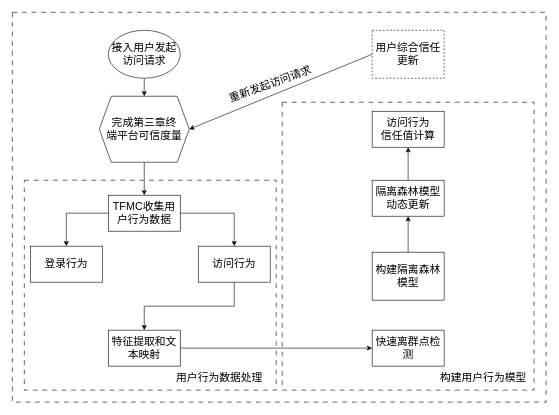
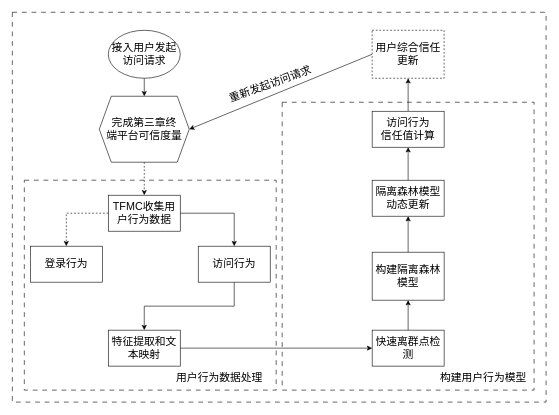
  <mxCell id="0" />
  <mxCell id="1" parent="0" />
  <mxCell id="2" value="" style="rounded=0;whiteSpace=wrap;html=1;dashed=1;dashPattern=8 8;" parent="1" vertex="1"><mxGeometry x="20" y="20" width="890" height="650" as="geometry" /></mxCell>
  <mxCell id="3" value="" style="rounded=0;whiteSpace=wrap;html=1;dashed=1;dashPattern=8 8;fontSize=18;" parent="1" vertex="1"><mxGeometry x="470" y="170" width="420" height="480" as="geometry" /></mxCell>
  <mxCell id="4" value="" style="rounded=0;whiteSpace=wrap;html=1;dashed=1;dashPattern=8 8;fontSize=18;" parent="1" vertex="1"><mxGeometry x="40" y="300" width="420" height="350" as="geometry" /></mxCell>
  <mxCell id="5" style="edgeStyle=orthogonalEdgeStyle;rounded=0;orthogonalLoop=1;jettySize=auto;html=1;exitX=0.5;exitY=1;exitDx=0;exitDy=0;entryX=0.5;entryY=0;entryDx=0;entryDy=0;fontSize=18;" parent="1" source="6" target="8" edge="1"><mxGeometry relative="1" as="geometry" /></mxCell>
  <mxCell id="6" value="接入用户发起访问请求" style="ellipse;whiteSpace=wrap;html=1;fontSize=18;" parent="1" vertex="1"><mxGeometry x="180" y="50" width="120" height="80" as="geometry" /></mxCell>
- <mxCell id="7" value="" style="edgeStyle=orthogonalEdgeStyle;rounded=0;orthogonalLoop=1;jettySize=auto;html=1;fontSize=18;" parent="1" source="8" target="11" edge="1"><mxGeometry relative="1" as="geometry" /></mxCell>
+ <mxCell id="7" value="" style="edgeStyle=orthogonalEdgeStyle;rounded=0;orthogonalLoop=1;jettySize=auto;html=1;fontSize=18;dashed=1;" parent="1" source="8" target="11" edge="1"><mxGeometry relative="1" as="geometry" /></mxCell>
  <mxCell id="8" value="完成第三章&lt;span style=&quot;background-color: initial;&quot;&gt;终&lt;/span&gt;&lt;div&gt;&lt;span style=&quot;background-color: initial;&quot;&gt;端平台&lt;/span&gt;&lt;span style=&quot;background-color: initial;&quot;&gt;可信度量&lt;/span&gt;&lt;/div&gt;" style="shape=hexagon;perimeter=hexagonPerimeter2;whiteSpace=wrap;html=1;fixedSize=1;fontSize=18;" parent="1" vertex="1"><mxGeometry x="165" y="160" width="150" height="110" as="geometry" /></mxCell>
- <mxCell id="9" value="" style="edgeStyle=orthogonalEdgeStyle;rounded=0;orthogonalLoop=1;jettySize=auto;html=1;fontSize=18;" parent="1" source="11" target="12" edge="1"><mxGeometry relative="1" as="geometry" /></mxCell>
+ <mxCell id="9" value="" style="edgeStyle=orthogonalEdgeStyle;rounded=0;orthogonalLoop=1;jettySize=auto;html=1;fontSize=18;dashed=1;" parent="1" source="11" target="12" edge="1"><mxGeometry relative="1" as="geometry" /></mxCell>
  <mxCell id="10" value="" style="edgeStyle=orthogonalEdgeStyle;rounded=0;orthogonalLoop=1;jettySize=auto;html=1;fontSize=18;" parent="1" source="11" target="14" edge="1"><mxGeometry relative="1" as="geometry" /></mxCell>
  <mxCell id="11" value="TFMC收集用户行为数据" style="whiteSpace=wrap;html=1;fontSize=18;" parent="1" vertex="1"><mxGeometry x="180" y="325" width="120" height="60" as="geometry" /></mxCell>
  <mxCell id="12" value="登录行为" style="whiteSpace=wrap;html=1;fontSize=18;" parent="1" vertex="1"><mxGeometry x="50" y="410" width="120" height="60" as="geometry" /></mxCell>
  <mxCell id="13" style="edgeStyle=orthogonalEdgeStyle;rounded=0;orthogonalLoop=1;jettySize=auto;html=1;exitX=0.5;exitY=1;exitDx=0;exitDy=0;entryX=0.5;entryY=0;entryDx=0;entryDy=0;fontSize=18;" parent="1" source="14" target="16" edge="1"><mxGeometry relative="1" as="geometry"><mxPoint x="240" y="520" as="targetPoint" /></mxGeometry></mxCell>
  <mxCell id="14" value="访问行为" style="whiteSpace=wrap;html=1;fontSize=18;" parent="1" vertex="1"><mxGeometry x="330" y="410" width="120" height="60" as="geometry" /></mxCell>
  <mxCell id="15" value="" style="edgeStyle=orthogonalEdgeStyle;rounded=0;orthogonalLoop=1;jettySize=auto;html=1;fontSize=18;" parent="1" source="16" target="18" edge="1"><mxGeometry relative="1" as="geometry" /></mxCell>
  <mxCell id="16" value="特征提取和文本映射" style="whiteSpace=wrap;html=1;fontSize=18;" parent="1" vertex="1"><mxGeometry x="180" y="550" width="120" height="60" as="geometry" /></mxCell>
+ <mxCell id="17" value="" style="edgeStyle=orthogonalEdgeStyle;rounded=0;orthogonalLoop=1;jettySize=auto;html=1;fontSize=18;" parent="1" source="18" target="20" edge="1"><mxGeometry relative="1" as="geometry" /></mxCell>
  <mxCell id="18" value="快速离群点检测" style="whiteSpace=wrap;html=1;fontSize=18;" parent="1" vertex="1"><mxGeometry x="620" y="550" width="120" height="60" as="geometry" /></mxCell>
  <mxCell id="19" value="" style="edgeStyle=orthogonalEdgeStyle;rounded=0;orthogonalLoop=1;jettySize=auto;html=1;" edge="1" parent="1" source="20" target="22"><mxGeometry relative="1" as="geometry" /></mxCell>
  <mxCell id="20" value="构建隔离森林&lt;div&gt;模型&lt;/div&gt;" style="whiteSpace=wrap;html=1;fontSize=18;" parent="1" vertex="1"><mxGeometry x="620" y="420" width="120" height="80" as="geometry" /></mxCell>
  <mxCell id="21" value="" style="edgeStyle=orthogonalEdgeStyle;rounded=0;orthogonalLoop=1;jettySize=auto;html=1;" edge="1" parent="1" source="22" target="24"><mxGeometry relative="1" as="geometry" /></mxCell>
  <mxCell id="22" value="隔离森林模型&lt;br&gt;动态更新" style="whiteSpace=wrap;html=1;fontSize=18;" parent="1" vertex="1"><mxGeometry x="620" y="300" width="120" height="60" as="geometry" /></mxCell>
+ <mxCell id="23" value="" style="edgeStyle=orthogonalEdgeStyle;rounded=0;orthogonalLoop=1;jettySize=auto;html=1;" edge="1" parent="1" source="24" target="26"><mxGeometry relative="1" as="geometry" /></mxCell>
  <mxCell id="24" value="访问行为&lt;br&gt;信任值计算" style="whiteSpace=wrap;html=1;fontSize=18;" parent="1" vertex="1"><mxGeometry x="620" y="185" width="120" height="60" as="geometry" /></mxCell>
  <mxCell id="25" style="rounded=0;orthogonalLoop=1;jettySize=auto;html=1;exitX=0;exitY=0.5;exitDx=0;exitDy=0;entryX=1;entryY=0.5;entryDx=0;entryDy=0;" parent="1" source="26" target="8" edge="1"><mxGeometry relative="1" as="geometry" /></mxCell>
  <mxCell id="26" value="用户综合信任更新" style="whiteSpace=wrap;html=1;fontSize=18;dashed=1;" parent="1" vertex="1"><mxGeometry x="620" y="50" width="120" height="80" as="geometry" /></mxCell>
  <mxCell id="27" value="用户行为数据处理" style="text;html=1;align=center;verticalAlign=middle;resizable=0;points=[];autosize=1;strokeColor=none;fillColor=none;fontSize=18;" parent="1" vertex="1"><mxGeometry x="280" y="610" width="170" height="40" as="geometry" /></mxCell>
  <mxCell id="28" value="构建用户行为模型" style="text;html=1;align=center;verticalAlign=middle;resizable=0;points=[];autosize=1;strokeColor=none;fillColor=none;fontSize=18;" parent="1" vertex="1"><mxGeometry x="720" y="610" width="170" height="40" as="geometry" /></mxCell>
  <mxCell id="29" value="&lt;font style=&quot;font-size: 18px;&quot;&gt;重新发起访问请求&lt;/font&gt;" style="text;html=1;align=center;verticalAlign=middle;resizable=0;points=[];autosize=1;strokeColor=none;fillColor=none;rotation=-20;" parent="1" vertex="1"><mxGeometry x="365" y="120" width="170" height="40" as="geometry" /></mxCell>
